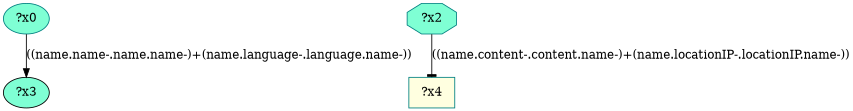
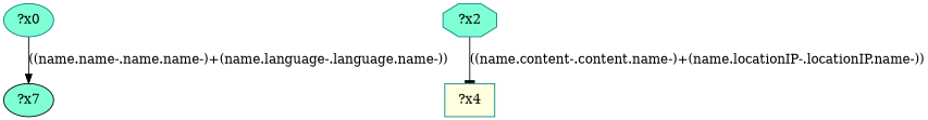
  digraph {
    node [color=teal fillcolor=aquamarine shape=ellipse style="filled,"]
    n1 [label="?x0"]
-   n2 [color=black label="?x3" style=filled]
+   n2 [color=black label="?x7" style=filled]
    n3 [label="?x2" shape=octagon]
    n4 [fillcolor=lightyellow label="?x4" shape=box style=filled]
    n1 -> n2 [arrowhead=normal label="((name.name-.name.name-)+(name.language-.language.name-))"]
    n3 -> n4 [arrowhead=tee label="((name.content-.content.name-)+(name.locationIP-.locationIP.name-))"]
  }
